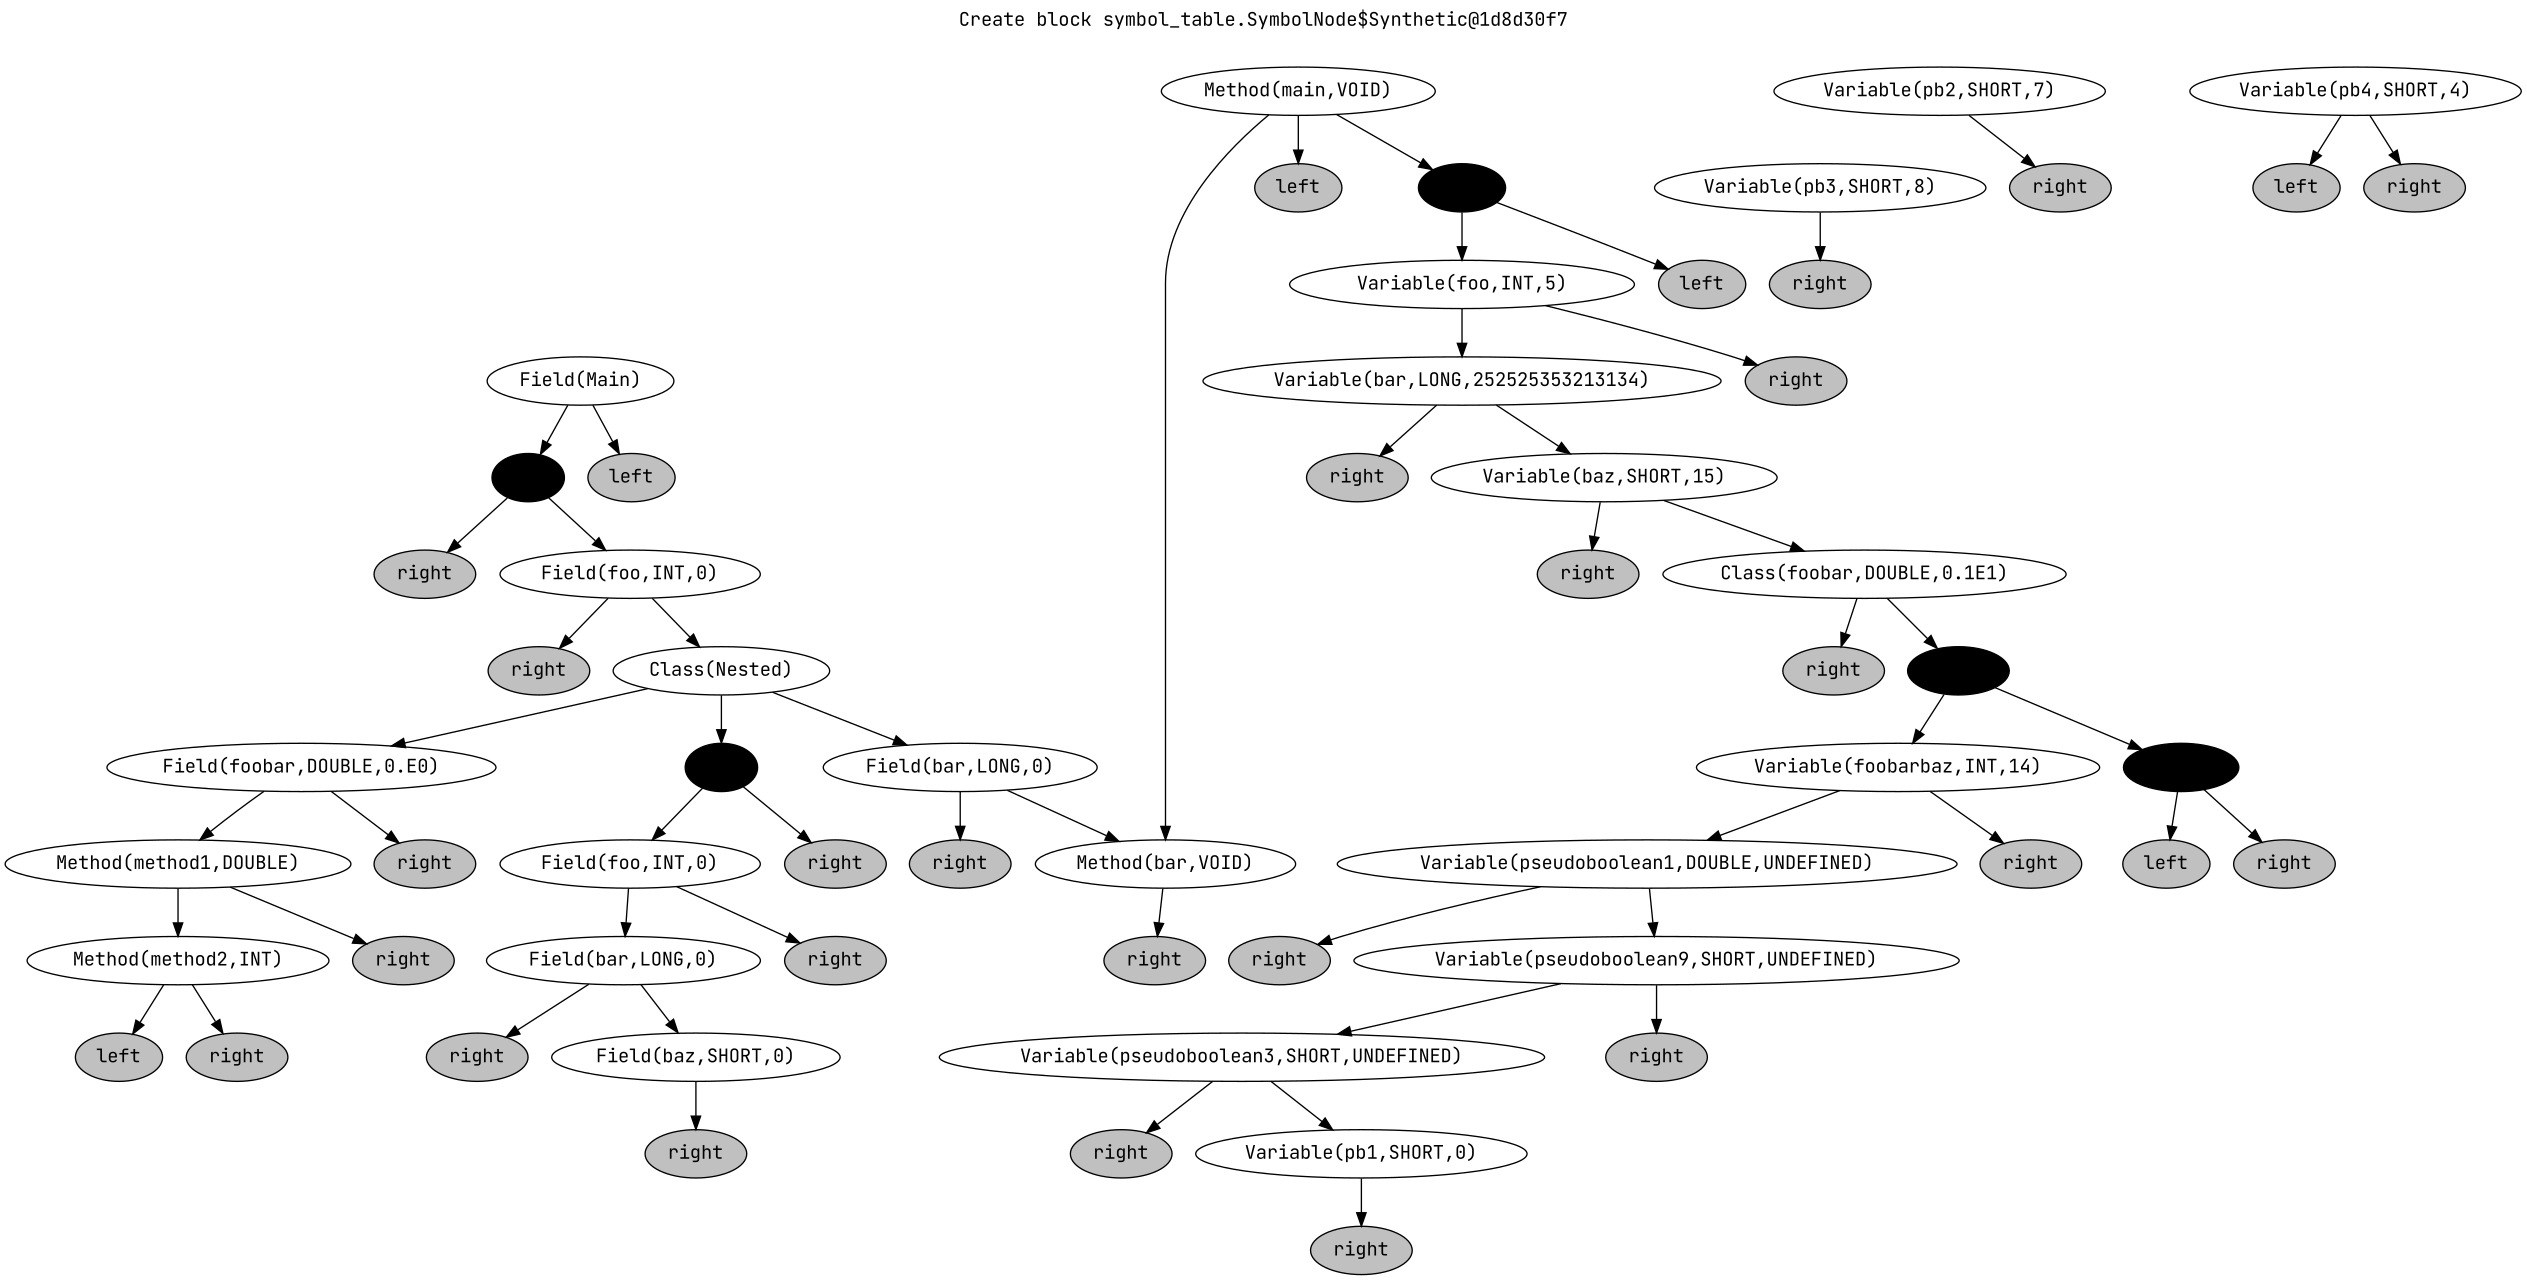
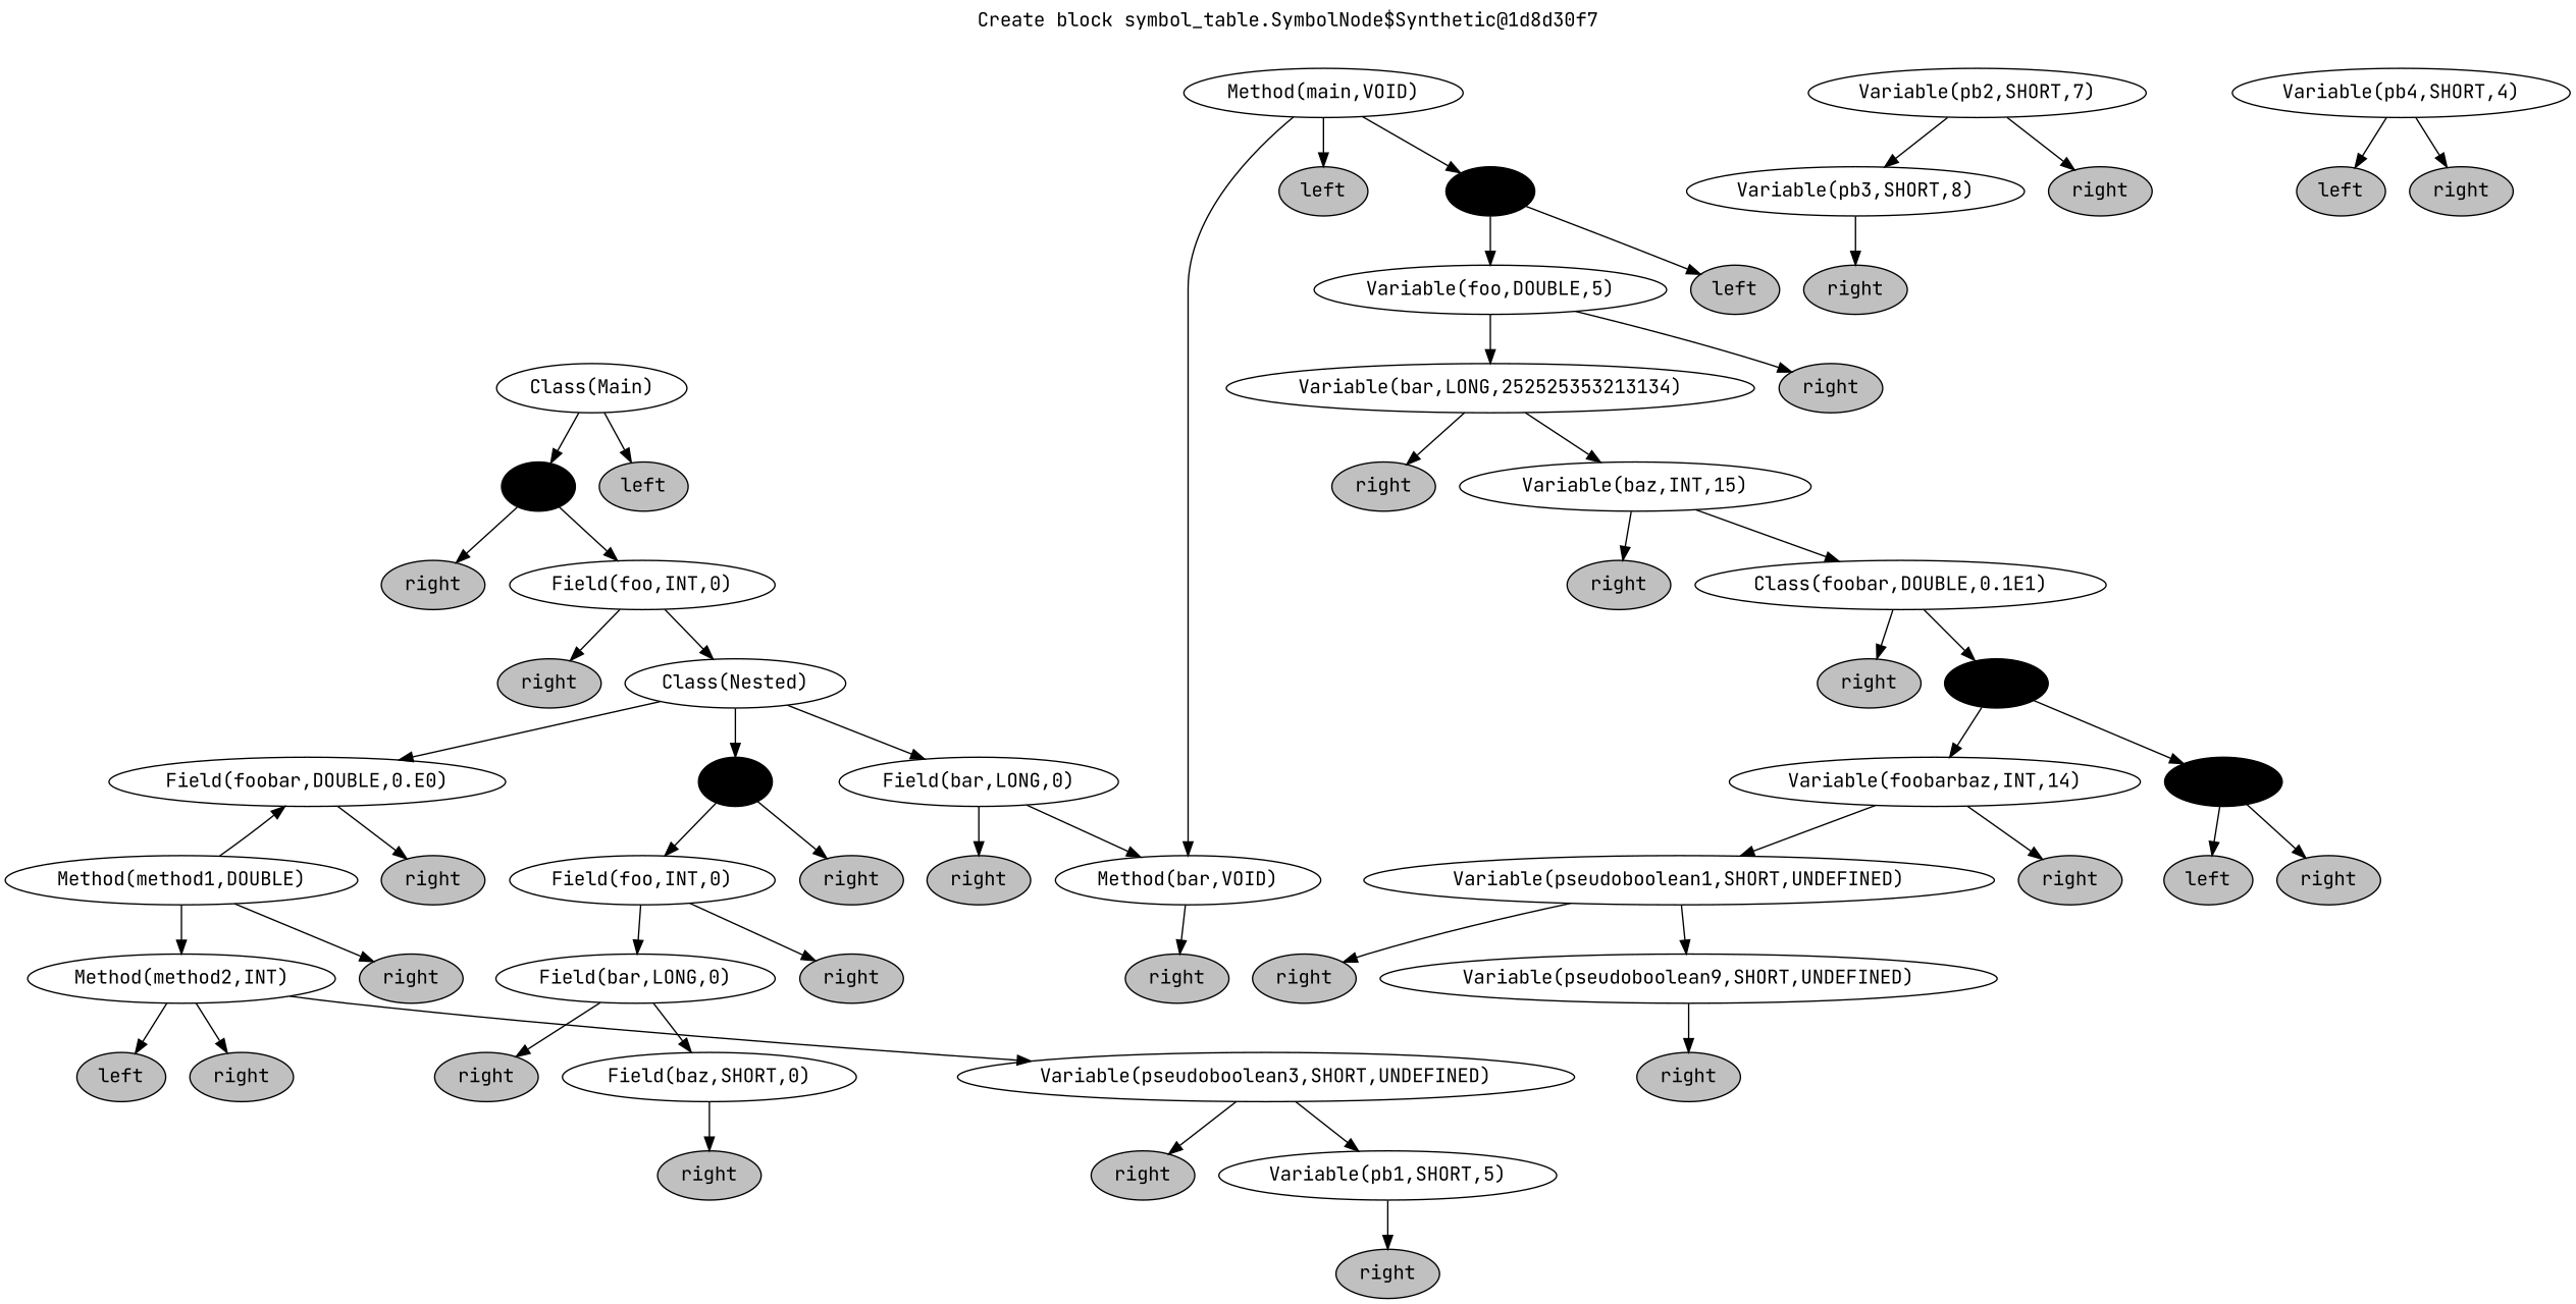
  digraph {
    fontname="JetBrains Mono"
    label="Create block symbol_table.SymbolNode$Synthetic@1d8d30f7"
    labelloc=t
    node [fontname="JetBrains Mono" fillcolor=gray style=filled]
    edge [fontname="JetBrains Mono"]
-   n0 [label="Field(Main)" fillcolor="" style=""]
+   n0 [label="Class(Main)" fillcolor="" style=""]
    n1 [label=left]
    n2 [fillcolor=black]
    n5 [label="Field(foo,INT,0)" fillcolor="" style=""]
    n6 [label=right]
    n11 [label="Class(Nested)" fillcolor="" style=""]
    n12 [label=right]
    n23 [label="Field(bar,LONG,0)" fillcolor="" style=""]
    n24 [fillcolor=black]
    n399 [label="Field(foobar,DOUBLE,0.E0)" fillcolor="" style=""]
    n47 [label="Method(bar,VOID)" fillcolor="" style=""]
    n48 [label=right]
    n49 [label="Field(foo,INT,0)" fillcolor="" style=""]
    n50 [label=right]
    n96 [label=right]
    n99 [label="Field(bar,LONG,0)" fillcolor="" style=""]
    n100 [label=right]
    n95 [label="Method(main,VOID)" fillcolor="" style=""]
    n191 [label=left]
    n192 [fillcolor=black]
    n385 [label=left]
-   n386 [label="Variable(foo,INT,5)" fillcolor="" style=""]
+   n386 [label="Variable(foo,DOUBLE,5)" fillcolor="" style=""]
    n773 [label="Variable(bar,LONG,252525353213134)" fillcolor="" style=""]
    n774 [label=right]
-   n1547 [label="Variable(baz,SHORT,15)" fillcolor="" style=""]
+   n1547 [label="Variable(baz,INT,15)" fillcolor="" style=""]
    n1548 [label=right]
    n3095 [label="Class(foobar,DOUBLE,0.1E1)" fillcolor="" style=""]
    n3096 [label=right]
    n6191 [fillcolor=black]
    n6192 [label=right]
    n12383 [label="Variable(foobarbaz,INT,14)" fillcolor="" style=""]
    n12384 [fillcolor=black]
-   n24767 [label="Variable(pseudoboolean1,DOUBLE,UNDEFINED)" fillcolor="" style=""]
+   n24767 [label="Variable(pseudoboolean1,SHORT,UNDEFINED)" fillcolor="" style=""]
    n24768 [label=right]
    n24769 [label=left]
    n24770 [label=right]
    n49535 [label="Variable(pseudoboolean9,SHORT,UNDEFINED)" fillcolor="" style=""]
    n49536 [label=right]
    n99071 [label="Variable(pseudoboolean3,SHORT,UNDEFINED)" fillcolor="" style=""]
    n99072 [label=right]
-   n198143 [label="Variable(pb1,SHORT,0)" fillcolor="" style=""]
+   n198143 [label="Variable(pb1,SHORT,5)" fillcolor="" style=""]
    n198144 [label=right]
    n396288 [label=right]
    n396287 [label="Variable(pb2,SHORT,7)" fillcolor="" style=""]
    n792575 [label="Variable(pb3,SHORT,8)" fillcolor="" style=""]
    n792576 [label=right]
    n1585152 [label=right]
    n1585151 [label="Variable(pb4,SHORT,4)" fillcolor="" style=""]
    n3170303 [label=left]
    n3170304 [label=right]
    n199 [label="Field(baz,SHORT,0)" fillcolor="" style=""]
    n200 [label=right]
    n400 [label=right]
    n799 [label="Method(method1,DOUBLE)" fillcolor="" style=""]
    n800 [label=right]
    n1599 [label="Method(method2,INT)" fillcolor="" style=""]
    n1600 [label=right]
    n3199 [label=left]
    n3200 [label=right]
    n0 -> n1
    n0 -> n2
    n2 -> n5
    n2 -> n6
    n5 -> n11
    n5 -> n12
    n11 -> n23
    n11 -> n24
    n11 -> n399
    n23 -> n47
    n23 -> n48
    n24 -> n49
    n24 -> n50
-   n399 -> n799
+   n799 -> n399
    n399 -> n800
    n47 -> n96
    n49 -> n99
    n49 -> n100
    n99 -> n199
    n99 -> n200
    n95 -> n47
    n95 -> n191
    n95 -> n192
    n192 -> n385
    n192 -> n386
    n386 -> n773
    n386 -> n774
    n773 -> n1547
    n773 -> n1548
    n1547 -> n3095
    n1547 -> n3096
    n3095 -> n6191
    n3095 -> n6192
    n6191 -> n12383
    n6191 -> n12384
    n12383 -> n24767
    n12383 -> n24768
    n12384 -> n24769
    n12384 -> n24770
    n24767 -> n49535
    n24767 -> n49536
-   n49535 -> n99071
+   n1599 -> n99071
    n49535 -> n99072
    n99071 -> n198143
    n99071 -> n198144
    n198143 -> n396288
+   n396287 -> n792575
    n396287 -> n792576
    n792575 -> n1585152
    n1585151 -> n3170303
    n1585151 -> n3170304
    n199 -> n400
    n799 -> n1599
    n799 -> n1600
    n1599 -> n3199
    n1599 -> n3200
  }
